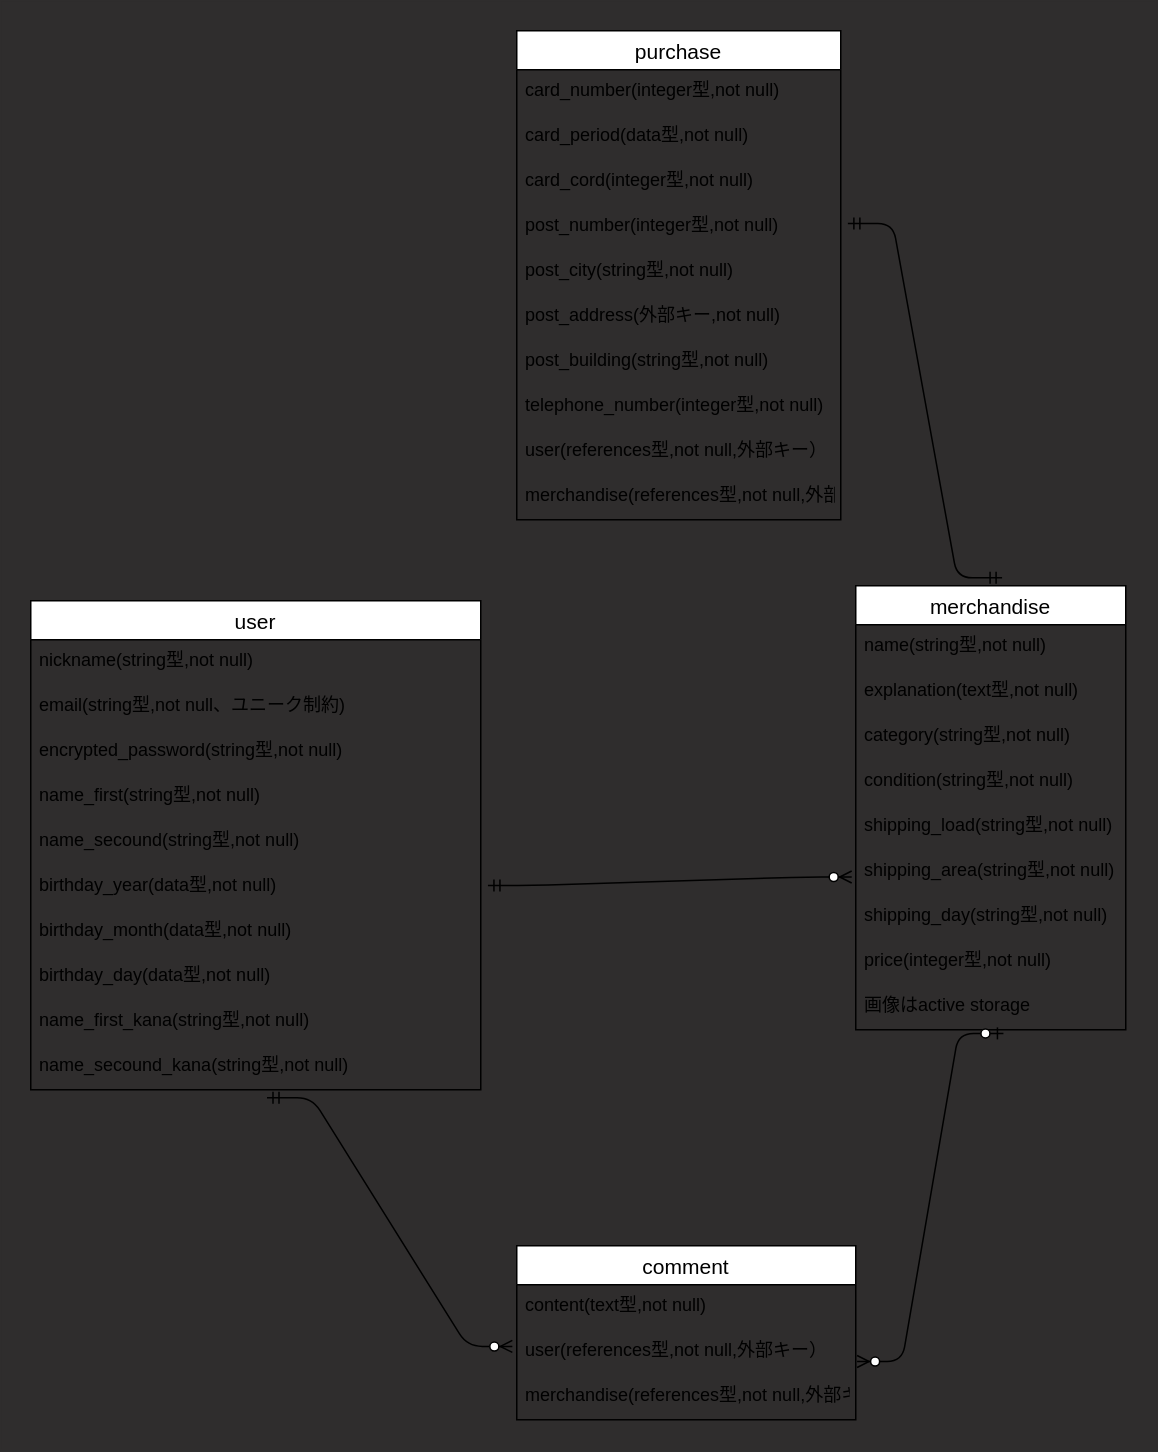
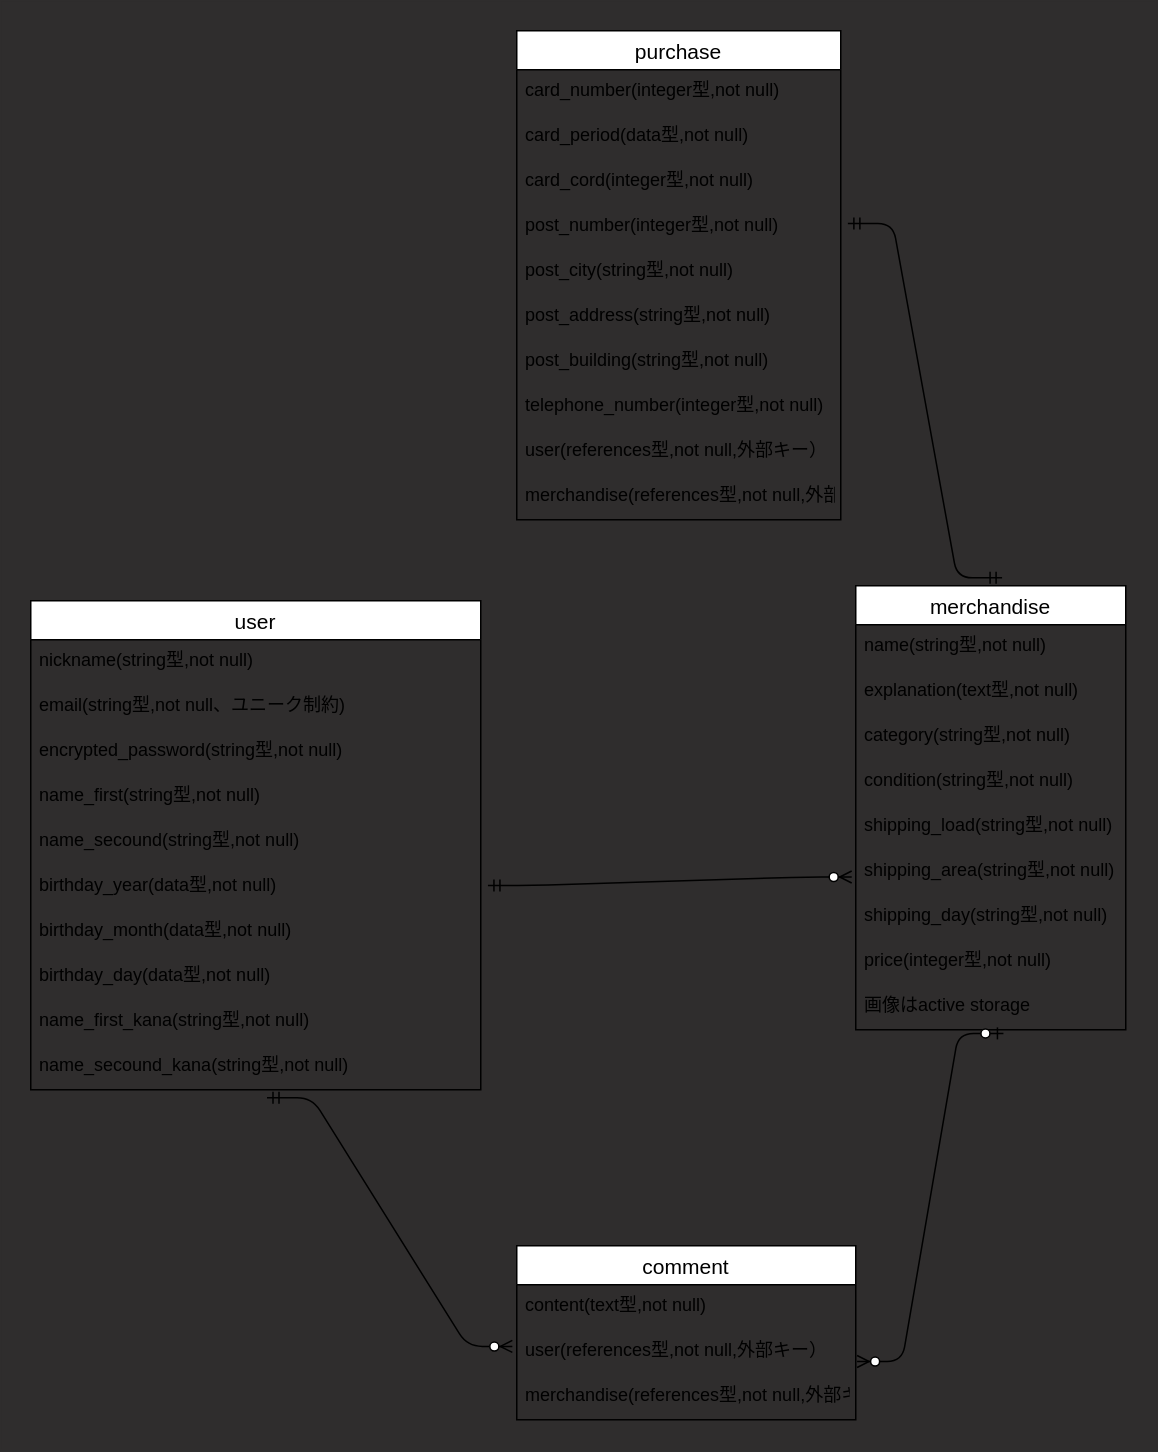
  <mxCell id="0" />
  <mxCell id="1" parent="0" />
  <mxCell id="2" value="user" style="swimlane;fontStyle=0;childLayout=stackLayout;horizontal=1;startSize=26;horizontalStack=0;resizeParent=1;resizeParentMax=0;resizeLast=0;collapsible=1;marginBottom=0;align=center;fontSize=14;" vertex="1" parent="1"><mxGeometry x="20" y="400" width="300" height="326" as="geometry" /></mxCell>
  <mxCell id="3" value="nickname(string型,not null)" style="text;strokeColor=none;fillColor=none;spacingLeft=4;spacingRight=4;overflow=hidden;rotatable=0;points=[[0,0.5],[1,0.5]];portConstraint=eastwest;fontSize=12;" vertex="1" parent="2"><mxGeometry y="26" width="300" height="30" as="geometry" /></mxCell>
  <mxCell id="4" value="email(string型,not null、ユニーク制約)" style="text;strokeColor=none;fillColor=none;spacingLeft=4;spacingRight=4;overflow=hidden;rotatable=0;points=[[0,0.5],[1,0.5]];portConstraint=eastwest;fontSize=12;" vertex="1" parent="2"><mxGeometry y="56" width="300" height="30" as="geometry" /></mxCell>
  <mxCell id="5" value="encrypted_password(string型,not null)" style="text;strokeColor=none;fillColor=none;spacingLeft=4;spacingRight=4;overflow=hidden;rotatable=0;points=[[0,0.5],[1,0.5]];portConstraint=eastwest;fontSize=12;" vertex="1" parent="2"><mxGeometry y="86" width="300" height="30" as="geometry" /></mxCell>
  <mxCell id="6" value="name_first(string型,not null)" style="text;strokeColor=none;fillColor=none;spacingLeft=4;spacingRight=4;overflow=hidden;rotatable=0;points=[[0,0.5],[1,0.5]];portConstraint=eastwest;fontSize=12;" vertex="1" parent="2"><mxGeometry y="116" width="300" height="30" as="geometry" /></mxCell>
  <mxCell id="7" value="name_secound(string型,not null)" style="text;strokeColor=none;fillColor=none;spacingLeft=4;spacingRight=4;overflow=hidden;rotatable=0;points=[[0,0.5],[1,0.5]];portConstraint=eastwest;fontSize=12;" vertex="1" parent="2"><mxGeometry y="146" width="300" height="30" as="geometry" /></mxCell>
  <mxCell id="8" value="birthday_year(data型,not null)" style="text;strokeColor=none;fillColor=none;spacingLeft=4;spacingRight=4;overflow=hidden;rotatable=0;points=[[0,0.5],[1,0.5]];portConstraint=eastwest;fontSize=12;" vertex="1" parent="2"><mxGeometry y="176" width="300" height="30" as="geometry" /></mxCell>
  <mxCell id="9" value="birthday_month(data型,not null)" style="text;strokeColor=none;fillColor=none;spacingLeft=4;spacingRight=4;overflow=hidden;rotatable=0;points=[[0,0.5],[1,0.5]];portConstraint=eastwest;fontSize=12;" vertex="1" parent="2"><mxGeometry y="206" width="300" height="30" as="geometry" /></mxCell>
  <mxCell id="10" value="birthday_day(data型,not null)" style="text;strokeColor=none;fillColor=none;spacingLeft=4;spacingRight=4;overflow=hidden;rotatable=0;points=[[0,0.5],[1,0.5]];portConstraint=eastwest;fontSize=12;" vertex="1" parent="2"><mxGeometry y="236" width="300" height="30" as="geometry" /></mxCell>
  <mxCell id="11" value="name_first_kana(string型,not null)" style="text;strokeColor=none;fillColor=none;spacingLeft=4;spacingRight=4;overflow=hidden;rotatable=0;points=[[0,0.5],[1,0.5]];portConstraint=eastwest;fontSize=12;" vertex="1" parent="2"><mxGeometry y="266" width="300" height="30" as="geometry" /></mxCell>
  <mxCell id="12" value="name_secound_kana(string型,not null)" style="text;strokeColor=none;fillColor=none;spacingLeft=4;spacingRight=4;overflow=hidden;rotatable=0;points=[[0,0.5],[1,0.5]];portConstraint=eastwest;fontSize=12;" vertex="1" parent="2"><mxGeometry y="296" width="300" height="30" as="geometry" /></mxCell>
  <mxCell id="13" value="merchandise" style="swimlane;fontStyle=0;childLayout=stackLayout;horizontal=1;startSize=26;horizontalStack=0;resizeParent=1;resizeParentMax=0;resizeLast=0;collapsible=1;marginBottom=0;align=center;fontSize=14;" vertex="1" parent="1"><mxGeometry x="570" y="390" width="180" height="296" as="geometry" /></mxCell>
  <mxCell id="14" value="name(string型,not null)" style="text;strokeColor=none;fillColor=none;spacingLeft=4;spacingRight=4;overflow=hidden;rotatable=0;points=[[0,0.5],[1,0.5]];portConstraint=eastwest;fontSize=12;" vertex="1" parent="13"><mxGeometry y="26" width="180" height="30" as="geometry" /></mxCell>
  <mxCell id="15" value="explanation(text型,not null)" style="text;strokeColor=none;fillColor=none;spacingLeft=4;spacingRight=4;overflow=hidden;rotatable=0;points=[[0,0.5],[1,0.5]];portConstraint=eastwest;fontSize=12;" vertex="1" parent="13"><mxGeometry y="56" width="180" height="30" as="geometry" /></mxCell>
  <mxCell id="16" value="category(string型,not null)" style="text;strokeColor=none;fillColor=none;spacingLeft=4;spacingRight=4;overflow=hidden;rotatable=0;points=[[0,0.5],[1,0.5]];portConstraint=eastwest;fontSize=12;" vertex="1" parent="13"><mxGeometry y="86" width="180" height="30" as="geometry" /></mxCell>
  <mxCell id="17" value="condition(string型,not null)" style="text;strokeColor=none;fillColor=none;spacingLeft=4;spacingRight=4;overflow=hidden;rotatable=0;points=[[0,0.5],[1,0.5]];portConstraint=eastwest;fontSize=12;" vertex="1" parent="13"><mxGeometry y="116" width="180" height="30" as="geometry" /></mxCell>
  <mxCell id="18" value="shipping_load(string型,not null)" style="text;strokeColor=none;fillColor=none;spacingLeft=4;spacingRight=4;overflow=hidden;rotatable=0;points=[[0,0.5],[1,0.5]];portConstraint=eastwest;fontSize=12;" vertex="1" parent="13"><mxGeometry y="146" width="180" height="30" as="geometry" /></mxCell>
  <mxCell id="19" value="shipping_area(string型,not null)" style="text;strokeColor=none;fillColor=none;spacingLeft=4;spacingRight=4;overflow=hidden;rotatable=0;points=[[0,0.5],[1,0.5]];portConstraint=eastwest;fontSize=12;" vertex="1" parent="13"><mxGeometry y="176" width="180" height="30" as="geometry" /></mxCell>
  <mxCell id="20" value="shipping_day(string型,not null)" style="text;strokeColor=none;fillColor=none;spacingLeft=4;spacingRight=4;overflow=hidden;rotatable=0;points=[[0,0.5],[1,0.5]];portConstraint=eastwest;fontSize=12;" vertex="1" parent="13"><mxGeometry y="206" width="180" height="30" as="geometry" /></mxCell>
  <mxCell id="21" value="price(integer型,not null)" style="text;strokeColor=none;fillColor=none;spacingLeft=4;spacingRight=4;overflow=hidden;rotatable=0;points=[[0,0.5],[1,0.5]];portConstraint=eastwest;fontSize=12;" vertex="1" parent="13"><mxGeometry y="236" width="180" height="30" as="geometry" /></mxCell>
  <mxCell id="22" value="画像はactive storage" style="text;strokeColor=none;fillColor=none;spacingLeft=4;spacingRight=4;overflow=hidden;rotatable=0;points=[[0,0.5],[1,0.5]];portConstraint=eastwest;fontSize=12;" vertex="1" parent="13"><mxGeometry y="266" width="180" height="30" as="geometry" /></mxCell>
  <mxCell id="23" value="purchase" style="swimlane;fontStyle=0;childLayout=stackLayout;horizontal=1;startSize=26;horizontalStack=0;resizeParent=1;resizeParentMax=0;resizeLast=0;collapsible=1;marginBottom=0;align=center;fontSize=14;" vertex="1" parent="1"><mxGeometry x="344" y="20" width="216" height="326" as="geometry" /></mxCell>
  <mxCell id="24" value="card_number(integer型,not null)" style="text;strokeColor=none;fillColor=none;spacingLeft=4;spacingRight=4;overflow=hidden;rotatable=0;points=[[0,0.5],[1,0.5]];portConstraint=eastwest;fontSize=12;" vertex="1" parent="23"><mxGeometry y="26" width="216" height="30" as="geometry" /></mxCell>
  <mxCell id="25" value="card_period(data型,not null)" style="text;strokeColor=none;fillColor=none;spacingLeft=4;spacingRight=4;overflow=hidden;rotatable=0;points=[[0,0.5],[1,0.5]];portConstraint=eastwest;fontSize=12;" vertex="1" parent="23"><mxGeometry y="56" width="216" height="30" as="geometry" /></mxCell>
  <mxCell id="26" value="card_cord(integer型,not null)" style="text;strokeColor=none;fillColor=none;spacingLeft=4;spacingRight=4;overflow=hidden;rotatable=0;points=[[0,0.5],[1,0.5]];portConstraint=eastwest;fontSize=12;" vertex="1" parent="23"><mxGeometry y="86" width="216" height="30" as="geometry" /></mxCell>
  <mxCell id="27" value="post_number(integer型,not null)" style="text;strokeColor=none;fillColor=none;spacingLeft=4;spacingRight=4;overflow=hidden;rotatable=0;points=[[0,0.5],[1,0.5]];portConstraint=eastwest;fontSize=12;" vertex="1" parent="23"><mxGeometry y="116" width="216" height="30" as="geometry" /></mxCell>
  <mxCell id="28" value="post_city(string型,not null)" style="text;strokeColor=none;fillColor=none;spacingLeft=4;spacingRight=4;overflow=hidden;rotatable=0;points=[[0,0.5],[1,0.5]];portConstraint=eastwest;fontSize=12;" vertex="1" parent="23"><mxGeometry y="146" width="216" height="30" as="geometry" /></mxCell>
- <mxCell id="29" value="post_address(外部キー,not null)" style="text;strokeColor=none;fillColor=none;spacingLeft=4;spacingRight=4;overflow=hidden;rotatable=0;points=[[0,0.5],[1,0.5]];portConstraint=eastwest;fontSize=12;" vertex="1" parent="23"><mxGeometry y="176" width="216" height="30" as="geometry" /></mxCell>
+ <mxCell id="29" value="post_address(string型,not null)" style="text;strokeColor=none;fillColor=none;spacingLeft=4;spacingRight=4;overflow=hidden;rotatable=0;points=[[0,0.5],[1,0.5]];portConstraint=eastwest;fontSize=12;" vertex="1" parent="23"><mxGeometry y="176" width="216" height="30" as="geometry" /></mxCell>
  <mxCell id="30" value="post_building(string型,not null)" style="text;strokeColor=none;fillColor=none;spacingLeft=4;spacingRight=4;overflow=hidden;rotatable=0;points=[[0,0.5],[1,0.5]];portConstraint=eastwest;fontSize=12;" vertex="1" parent="23"><mxGeometry y="206" width="216" height="30" as="geometry" /></mxCell>
  <mxCell id="31" value="telephone_number(integer型,not null)" style="text;strokeColor=none;fillColor=none;spacingLeft=4;spacingRight=4;overflow=hidden;rotatable=0;points=[[0,0.5],[1,0.5]];portConstraint=eastwest;fontSize=12;" vertex="1" parent="23"><mxGeometry y="236" width="216" height="30" as="geometry" /></mxCell>
  <mxCell id="32" value="user(references型,not null,外部キー）" style="text;strokeColor=none;fillColor=none;spacingLeft=4;spacingRight=4;overflow=hidden;rotatable=0;points=[[0,0.5],[1,0.5]];portConstraint=eastwest;fontSize=12;" vertex="1" parent="23"><mxGeometry y="266" width="216" height="30" as="geometry" /></mxCell>
  <mxCell id="33" value="merchandise(references型,not null,外部キー）" style="text;strokeColor=none;fillColor=none;spacingLeft=4;spacingRight=4;overflow=hidden;rotatable=0;points=[[0,0.5],[1,0.5]];portConstraint=eastwest;fontSize=12;" vertex="1" parent="23"><mxGeometry y="296" width="216" height="30" as="geometry" /></mxCell>
  <mxCell id="34" value="comment" style="swimlane;fontStyle=0;childLayout=stackLayout;horizontal=1;startSize=26;horizontalStack=0;resizeParent=1;resizeParentMax=0;resizeLast=0;collapsible=1;marginBottom=0;align=center;fontSize=14;" vertex="1" parent="1"><mxGeometry x="344" y="830" width="226" height="116" as="geometry" /></mxCell>
  <mxCell id="35" value="content(text型,not null)" style="text;strokeColor=none;fillColor=none;spacingLeft=4;spacingRight=4;overflow=hidden;rotatable=0;points=[[0,0.5],[1,0.5]];portConstraint=eastwest;fontSize=12;" vertex="1" parent="34"><mxGeometry y="26" width="226" height="30" as="geometry" /></mxCell>
  <mxCell id="36" value="user(references型,not null,外部キー）" style="text;strokeColor=none;fillColor=none;spacingLeft=4;spacingRight=4;overflow=hidden;rotatable=0;points=[[0,0.5],[1,0.5]];portConstraint=eastwest;fontSize=12;" vertex="1" parent="34"><mxGeometry y="56" width="226" height="30" as="geometry" /></mxCell>
  <mxCell id="37" value="merchandise(references型,not null,外部キー）" style="text;strokeColor=none;fillColor=none;spacingLeft=4;spacingRight=4;overflow=hidden;rotatable=0;points=[[0,0.5],[1,0.5]];portConstraint=eastwest;fontSize=12;" vertex="1" parent="34"><mxGeometry y="86" width="226" height="30" as="geometry" /></mxCell>
  <mxCell id="38" value="" style="edgeStyle=entityRelationEdgeStyle;fontSize=12;html=1;endArrow=ERmandOne;startArrow=ERmandOne;exitX=1.022;exitY=0.414;exitDx=0;exitDy=0;exitPerimeter=0;entryX=0.542;entryY=-0.018;entryDx=0;entryDy=0;entryPerimeter=0;" edge="1" parent="1" source="27" target="13"><mxGeometry width="100" height="100" relative="1" as="geometry"><mxPoint x="530" y="10" as="sourcePoint" /><mxPoint x="680" y="260" as="targetPoint" /></mxGeometry></mxCell>
  <mxCell id="39" value="" style="edgeStyle=entityRelationEdgeStyle;fontSize=12;html=1;endArrow=ERzeroToMany;startArrow=ERmandOne;entryX=-0.015;entryY=0.605;entryDx=0;entryDy=0;entryPerimeter=0;exitX=1.016;exitY=0.462;exitDx=0;exitDy=0;exitPerimeter=0;" edge="1" parent="1" source="8" target="19"><mxGeometry width="100" height="100" relative="1" as="geometry"><mxPoint x="400" y="330" as="sourcePoint" /><mxPoint x="500" y="230" as="targetPoint" /></mxGeometry></mxCell>
  <mxCell id="40" value="" style="edgeStyle=entityRelationEdgeStyle;fontSize=12;html=1;endArrow=ERzeroToMany;startArrow=ERmandOne;entryX=-0.013;entryY=0.371;entryDx=0;entryDy=0;entryPerimeter=0;exitX=0.525;exitY=1.176;exitDx=0;exitDy=0;exitPerimeter=0;" edge="1" parent="1" source="12" target="36"><mxGeometry width="100" height="100" relative="1" as="geometry"><mxPoint x="230" y="600" as="sourcePoint" /><mxPoint x="330" y="500" as="targetPoint" /></mxGeometry></mxCell>
  <mxCell id="41" value="" style="edgeStyle=entityRelationEdgeStyle;fontSize=12;html=1;endArrow=ERzeroToMany;startArrow=ERzeroToOne;entryX=1.004;entryY=0.705;entryDx=0;entryDy=0;entryPerimeter=0;exitX=0.547;exitY=1.081;exitDx=0;exitDy=0;exitPerimeter=0;" edge="1" parent="1" source="22" target="36"><mxGeometry width="100" height="100" relative="1" as="geometry"><mxPoint x="590" y="538" as="sourcePoint" /><mxPoint x="660" y="460" as="targetPoint" /></mxGeometry></mxCell>
